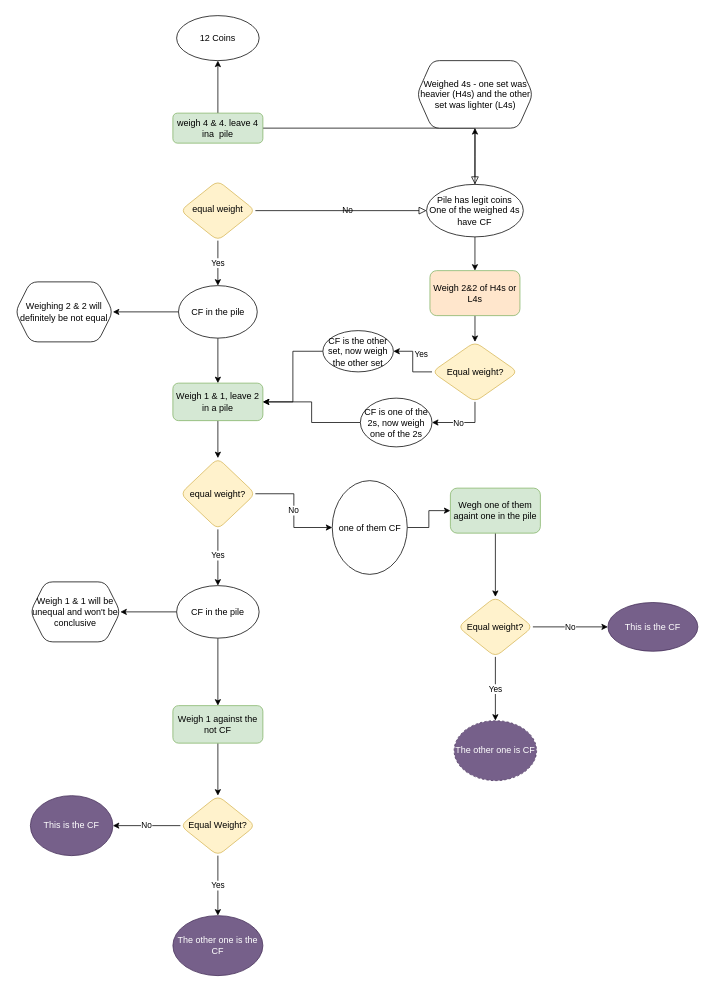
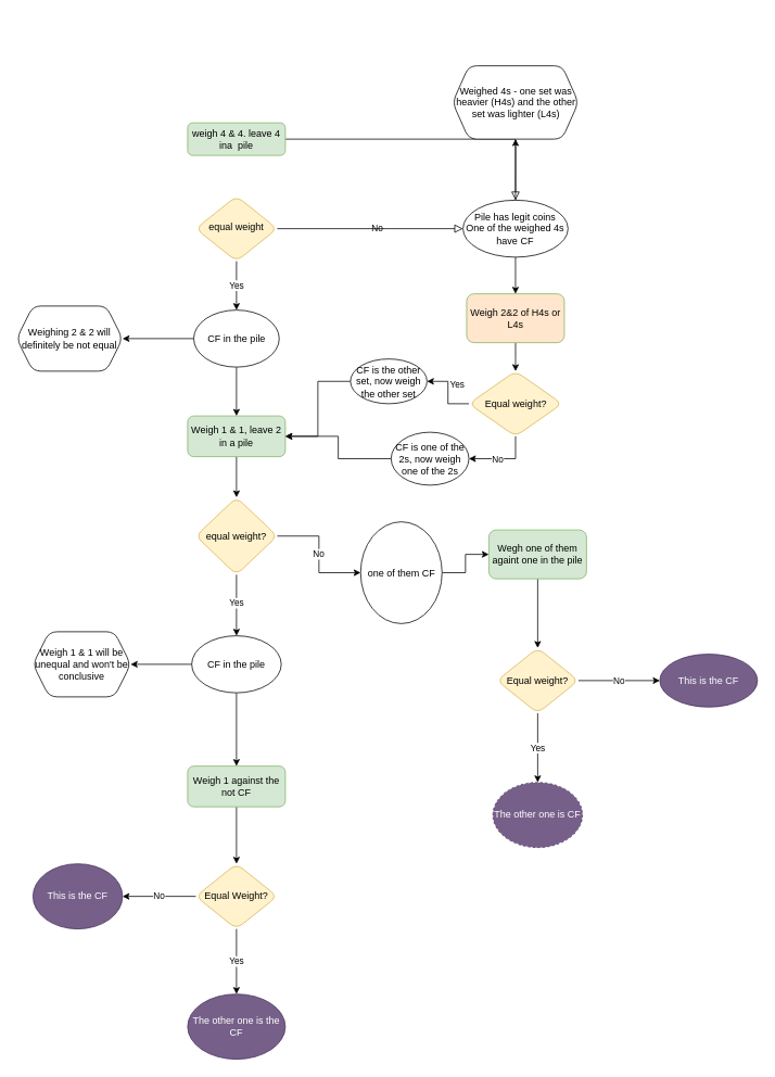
  <mxCell id="0" />
  <mxCell id="1" parent="0" />
  <mxCell id="2" value="" style="rounded=0;html=1;jettySize=auto;orthogonalLoop=1;fontSize=11;endArrow=block;endFill=0;endSize=8;strokeWidth=1;shadow=0;labelBackgroundColor=none;edgeStyle=orthogonalEdgeStyle;" parent="1" source="4" target="40" edge="1"><mxGeometry relative="1" as="geometry" /></mxCell>
- <mxCell id="3" value="" style="edgeStyle=orthogonalEdgeStyle;rounded=0;orthogonalLoop=1;jettySize=auto;html=1;entryX=0.5;entryY=1;entryDx=0;entryDy=0;" edge="1" parent="1" source="4" target="13"><mxGeometry relative="1" as="geometry"><mxPoint x="290" y="80" as="targetPoint" /></mxGeometry></mxCell>
  <mxCell id="4" value="weigh 4 &amp;amp; 4. leave 4 ina&amp;nbsp; pile" style="rounded=1;whiteSpace=wrap;html=1;fontSize=12;glass=0;strokeWidth=1;shadow=0;fillColor=#d5e8d4;strokeColor=#82b366;" parent="1" vertex="1"><mxGeometry x="230" y="150" width="120" height="40" as="geometry" /></mxCell>
  <mxCell id="5" value="No" style="edgeStyle=orthogonalEdgeStyle;rounded=0;html=1;jettySize=auto;orthogonalLoop=1;fontSize=11;endArrow=block;endFill=0;endSize=8;strokeWidth=1;shadow=0;labelBackgroundColor=none;" parent="1" source="7" target="40" edge="1"><mxGeometry x="-0.01" y="-10" relative="1" as="geometry"><mxPoint x="10" y="-10" as="offset" /><mxPoint x="430" y="280" as="targetPoint" /></mxGeometry></mxCell>
  <mxCell id="6" value="Yes" style="edgeStyle=orthogonalEdgeStyle;rounded=0;orthogonalLoop=1;jettySize=auto;html=1;" edge="1" parent="1" source="7" target="15"><mxGeometry relative="1" as="geometry" /></mxCell>
  <mxCell id="7" value="equal weight" style="rhombus;whiteSpace=wrap;html=1;shadow=0;fontFamily=Helvetica;fontSize=12;align=center;strokeWidth=1;spacing=6;spacingTop=-4;rounded=1;fillColor=#fff2cc;strokeColor=#d6b656;" parent="1" vertex="1"><mxGeometry x="240" y="240" width="100" height="80" as="geometry" /></mxCell>
  <mxCell id="8" value="" style="edgeStyle=orthogonalEdgeStyle;rounded=0;orthogonalLoop=1;jettySize=auto;html=1;" edge="1" parent="1" source="9" target="12"><mxGeometry relative="1" as="geometry" /></mxCell>
  <mxCell id="9" value="Weigh 1 &amp;amp; 1, leave 2 in a pile" style="rounded=1;whiteSpace=wrap;html=1;fontSize=12;glass=0;strokeWidth=1;shadow=0;fillColor=#d5e8d4;strokeColor=#82b366;" parent="1" vertex="1"><mxGeometry x="230" y="510" width="120" height="50" as="geometry" /></mxCell>
  <mxCell id="10" value="" style="edgeStyle=orthogonalEdgeStyle;rounded=0;orthogonalLoop=1;jettySize=auto;html=1;exitX=0.5;exitY=1;exitDx=0;exitDy=0;" edge="1" parent="1" source="15" target="9"><mxGeometry relative="1" as="geometry"><mxPoint x="290" y="500" as="sourcePoint" /></mxGeometry></mxCell>
  <mxCell id="11" value="Yes" style="edgeStyle=orthogonalEdgeStyle;rounded=0;orthogonalLoop=1;jettySize=auto;html=1;entryX=0.5;entryY=0;entryDx=0;entryDy=0;horizontal=1;" edge="1" parent="1" source="12" target="18"><mxGeometry x="-0.067" relative="1" as="geometry"><mxPoint x="290" y="850" as="targetPoint" /><mxPoint as="offset" /></mxGeometry></mxCell>
  <mxCell id="12" value="equal weight?" style="rhombus;whiteSpace=wrap;html=1;rounded=1;glass=0;strokeWidth=1;shadow=0;fillColor=#fff2cc;strokeColor=#d6b656;" vertex="1" parent="1"><mxGeometry x="240" y="610" width="100" height="95" as="geometry" /></mxCell>
- <mxCell id="13" value="12 Coins" style="ellipse;whiteSpace=wrap;html=1;" vertex="1" parent="1"><mxGeometry x="235" y="20" width="110" height="60" as="geometry" /></mxCell>
  <mxCell id="14" value="" style="edgeStyle=orthogonalEdgeStyle;rounded=0;orthogonalLoop=1;jettySize=auto;html=1;entryX=1;entryY=0.5;entryDx=0;entryDy=0;" edge="1" parent="1" source="15" target="21"><mxGeometry relative="1" as="geometry"><mxPoint x="200" y="410" as="targetPoint" /></mxGeometry></mxCell>
  <mxCell id="15" value="CF in the pile" style="ellipse;whiteSpace=wrap;html=1;" vertex="1" parent="1"><mxGeometry x="237.5" y="380" width="105" height="70" as="geometry" /></mxCell>
  <mxCell id="16" value="" style="edgeStyle=orthogonalEdgeStyle;rounded=0;orthogonalLoop=1;jettySize=auto;html=1;" edge="1" parent="1" source="18" target="20"><mxGeometry relative="1" as="geometry" /></mxCell>
  <mxCell id="17" value="" style="edgeStyle=orthogonalEdgeStyle;rounded=0;orthogonalLoop=1;jettySize=auto;html=1;" edge="1" parent="1" source="18" target="31"><mxGeometry relative="1" as="geometry" /></mxCell>
  <mxCell id="18" value="CF in the pile" style="ellipse;whiteSpace=wrap;html=1;" vertex="1" parent="1"><mxGeometry x="235" y="780" width="110" height="70" as="geometry" /></mxCell>
  <mxCell id="19" value="" style="edgeStyle=orthogonalEdgeStyle;rounded=0;orthogonalLoop=1;jettySize=auto;html=1;" edge="1" parent="1" source="20" target="34"><mxGeometry relative="1" as="geometry" /></mxCell>
  <mxCell id="20" value="Weigh 1 against the not CF" style="rounded=1;whiteSpace=wrap;html=1;fontSize=12;glass=0;strokeWidth=1;shadow=0;fillColor=#d5e8d4;strokeColor=#82b366;" vertex="1" parent="1"><mxGeometry x="230" y="940" width="120" height="50" as="geometry" /></mxCell>
  <mxCell id="21" value="Weighing 2 &amp;amp; 2 will definitely be not equal" style="shape=hexagon;perimeter=hexagonPerimeter2;whiteSpace=wrap;html=1;fixedSize=1;rounded=1;" vertex="1" parent="1"><mxGeometry x="20" y="375" width="130" height="80" as="geometry" /></mxCell>
  <mxCell id="22" value="No" style="edgeStyle=orthogonalEdgeStyle;rounded=0;orthogonalLoop=1;jettySize=auto;html=1;exitX=1;exitY=0.5;exitDx=0;exitDy=0;" edge="1" parent="1" source="12" target="24"><mxGeometry relative="1" as="geometry"><mxPoint x="342.5" y="680" as="sourcePoint" /></mxGeometry></mxCell>
  <mxCell id="23" value="" style="edgeStyle=orthogonalEdgeStyle;rounded=0;orthogonalLoop=1;jettySize=auto;html=1;" edge="1" parent="1" source="24" target="26"><mxGeometry relative="1" as="geometry" /></mxCell>
  <mxCell id="24" value="one of them CF" style="ellipse;whiteSpace=wrap;html=1;rounded=1;glass=0;strokeWidth=1;shadow=0;" vertex="1" parent="1"><mxGeometry x="442.5" y="640" width="100" height="125" as="geometry" /></mxCell>
  <mxCell id="25" value="" style="edgeStyle=orthogonalEdgeStyle;rounded=0;orthogonalLoop=1;jettySize=auto;html=1;" edge="1" parent="1" source="26" target="29"><mxGeometry relative="1" as="geometry" /></mxCell>
  <mxCell id="26" value="Wegh one of them againt one in the pile" style="whiteSpace=wrap;html=1;rounded=1;glass=0;strokeWidth=1;shadow=0;fillColor=#d5e8d4;strokeColor=#82b366;" vertex="1" parent="1"><mxGeometry x="600" y="650" width="120" height="60" as="geometry" /></mxCell>
  <mxCell id="27" value="Yes" style="edgeStyle=orthogonalEdgeStyle;rounded=0;orthogonalLoop=1;jettySize=auto;html=1;" edge="1" parent="1" source="29" target="30"><mxGeometry relative="1" as="geometry" /></mxCell>
  <mxCell id="28" value="No" style="edgeStyle=orthogonalEdgeStyle;rounded=0;orthogonalLoop=1;jettySize=auto;html=1;" edge="1" parent="1" source="29" target="37"><mxGeometry relative="1" as="geometry" /></mxCell>
  <mxCell id="29" value="Equal weight?" style="rhombus;whiteSpace=wrap;html=1;fillColor=#fff2cc;strokeColor=#d6b656;rounded=1;glass=0;strokeWidth=1;shadow=0;" vertex="1" parent="1"><mxGeometry x="610" y="795" width="100" height="80" as="geometry" /></mxCell>
  <mxCell id="30" value="The other one is CF" style="ellipse;whiteSpace=wrap;html=1;rounded=1;glass=0;strokeWidth=1;shadow=0;fillColor=#76608a;fontColor=#ffffff;strokeColor=#432D57;dashed=1;" vertex="1" parent="1"><mxGeometry x="605" y="960" width="110" height="80" as="geometry" /></mxCell>
  <mxCell id="31" value="Weigh 1 &amp;amp; 1 will be unequal and won't be conclusive" style="shape=hexagon;perimeter=hexagonPerimeter2;whiteSpace=wrap;html=1;fixedSize=1;rounded=1;" vertex="1" parent="1"><mxGeometry x="40" y="775" width="120" height="80" as="geometry" /></mxCell>
  <mxCell id="32" value="Yes" style="edgeStyle=orthogonalEdgeStyle;rounded=0;orthogonalLoop=1;jettySize=auto;html=1;" edge="1" parent="1" source="34" target="35"><mxGeometry relative="1" as="geometry" /></mxCell>
  <mxCell id="33" value="No" style="edgeStyle=orthogonalEdgeStyle;rounded=0;orthogonalLoop=1;jettySize=auto;html=1;" edge="1" parent="1" source="34" target="36"><mxGeometry relative="1" as="geometry" /></mxCell>
  <mxCell id="34" value="Equal Weight?" style="rhombus;whiteSpace=wrap;html=1;fillColor=#fff2cc;strokeColor=#d6b656;rounded=1;glass=0;strokeWidth=1;shadow=0;" vertex="1" parent="1"><mxGeometry x="240" y="1060" width="100" height="80" as="geometry" /></mxCell>
  <mxCell id="35" value="The other one is the CF" style="ellipse;whiteSpace=wrap;html=1;fillColor=#76608a;strokeColor=#432D57;rounded=1;glass=0;strokeWidth=1;shadow=0;fontColor=#ffffff;" vertex="1" parent="1"><mxGeometry x="230" y="1220" width="120" height="80" as="geometry" /></mxCell>
  <mxCell id="36" value="This is the CF" style="ellipse;whiteSpace=wrap;html=1;fillColor=#76608a;strokeColor=#432D57;rounded=1;glass=0;strokeWidth=1;shadow=0;fontColor=#ffffff;" vertex="1" parent="1"><mxGeometry x="40" y="1060" width="110" height="80" as="geometry" /></mxCell>
  <mxCell id="37" value="This is the CF" style="ellipse;whiteSpace=wrap;html=1;fillColor=#76608a;strokeColor=#432D57;rounded=1;glass=0;strokeWidth=1;shadow=0;fontColor=#ffffff;" vertex="1" parent="1"><mxGeometry x="810" y="802.5" width="120" height="65" as="geometry" /></mxCell>
  <mxCell id="38" value="" style="edgeStyle=orthogonalEdgeStyle;rounded=0;orthogonalLoop=1;jettySize=auto;html=1;" edge="1" parent="1" source="40" target="41"><mxGeometry relative="1" as="geometry" /></mxCell>
  <mxCell id="39" value="" style="edgeStyle=orthogonalEdgeStyle;rounded=0;orthogonalLoop=1;jettySize=auto;html=1;" edge="1" parent="1" source="40" target="43"><mxGeometry relative="1" as="geometry" /></mxCell>
  <mxCell id="40" value="Pile has legit coins&lt;br&gt;One of the weighed 4s have CF" style="ellipse;whiteSpace=wrap;html=1;" vertex="1" parent="1"><mxGeometry x="568.25" y="245" width="129" height="70" as="geometry" /></mxCell>
  <mxCell id="41" value="Weighed 4s - one set was heavier (H4s) and the other set was lighter (L4s)" style="shape=hexagon;perimeter=hexagonPerimeter2;whiteSpace=wrap;html=1;fixedSize=1;rounded=1;" vertex="1" parent="1"><mxGeometry x="555.5" y="80" width="154.5" height="90" as="geometry" /></mxCell>
  <mxCell id="42" value="" style="edgeStyle=orthogonalEdgeStyle;rounded=0;orthogonalLoop=1;jettySize=auto;html=1;" edge="1" parent="1" source="43" target="48"><mxGeometry relative="1" as="geometry" /></mxCell>
  <mxCell id="43" value="Weigh 2&amp;amp;2 of H4s or L4s" style="whiteSpace=wrap;html=1;rounded=1;fillColor=#ffe6cc;strokeColor=#82b366;" vertex="1" parent="1"><mxGeometry x="572.75" y="360" width="120" height="60" as="geometry" /></mxCell>
  <mxCell id="44" value="" style="edgeStyle=orthogonalEdgeStyle;rounded=0;orthogonalLoop=1;jettySize=auto;html=1;" edge="1" parent="1" source="48" target="50"><mxGeometry relative="1" as="geometry" /></mxCell>
  <mxCell id="45" value="Yes" style="edgeLabel;html=1;align=center;verticalAlign=middle;resizable=0;points=[];" vertex="1" connectable="0" parent="44"><mxGeometry x="0.302" y="-1" relative="1" as="geometry"><mxPoint x="10" y="1" as="offset" /></mxGeometry></mxCell>
  <mxCell id="46" style="edgeStyle=orthogonalEdgeStyle;rounded=0;orthogonalLoop=1;jettySize=auto;html=1;entryX=1;entryY=0.5;entryDx=0;entryDy=0;" edge="1" parent="1" source="48" target="52"><mxGeometry relative="1" as="geometry" /></mxCell>
  <mxCell id="47" value="No" style="edgeLabel;html=1;align=center;verticalAlign=middle;resizable=0;points=[];" vertex="1" connectable="0" parent="46"><mxGeometry x="0.141" y="-2" relative="1" as="geometry"><mxPoint x="-2" y="2" as="offset" /></mxGeometry></mxCell>
  <mxCell id="48" value="Equal weight?" style="rhombus;whiteSpace=wrap;html=1;fillColor=#fff2cc;strokeColor=#d6b656;rounded=1;" vertex="1" parent="1"><mxGeometry x="575.5" y="455" width="114.5" height="80" as="geometry" /></mxCell>
  <mxCell id="49" style="edgeStyle=orthogonalEdgeStyle;rounded=0;orthogonalLoop=1;jettySize=auto;html=1;entryX=1;entryY=0.5;entryDx=0;entryDy=0;" edge="1" parent="1" source="50" target="9"><mxGeometry relative="1" as="geometry" /></mxCell>
  <mxCell id="50" value="CF is the other set, now weigh the other set" style="ellipse;whiteSpace=wrap;html=1;rounded=1;" vertex="1" parent="1"><mxGeometry x="430" y="440" width="94" height="55" as="geometry" /></mxCell>
  <mxCell id="51" style="edgeStyle=orthogonalEdgeStyle;rounded=0;orthogonalLoop=1;jettySize=auto;html=1;" edge="1" parent="1" source="52" target="9"><mxGeometry relative="1" as="geometry" /></mxCell>
  <mxCell id="52" value="CF is one of the 2s, now weigh one of the 2s" style="ellipse;whiteSpace=wrap;html=1;rounded=1;" vertex="1" parent="1"><mxGeometry x="480" y="530" width="95.5" height="65" as="geometry" /></mxCell>
